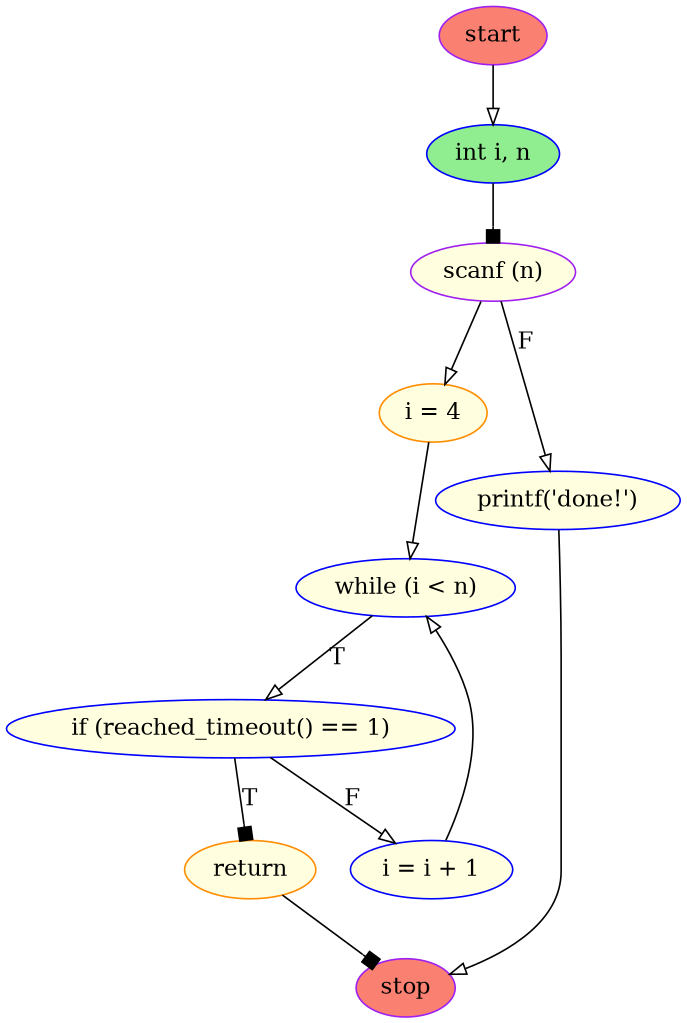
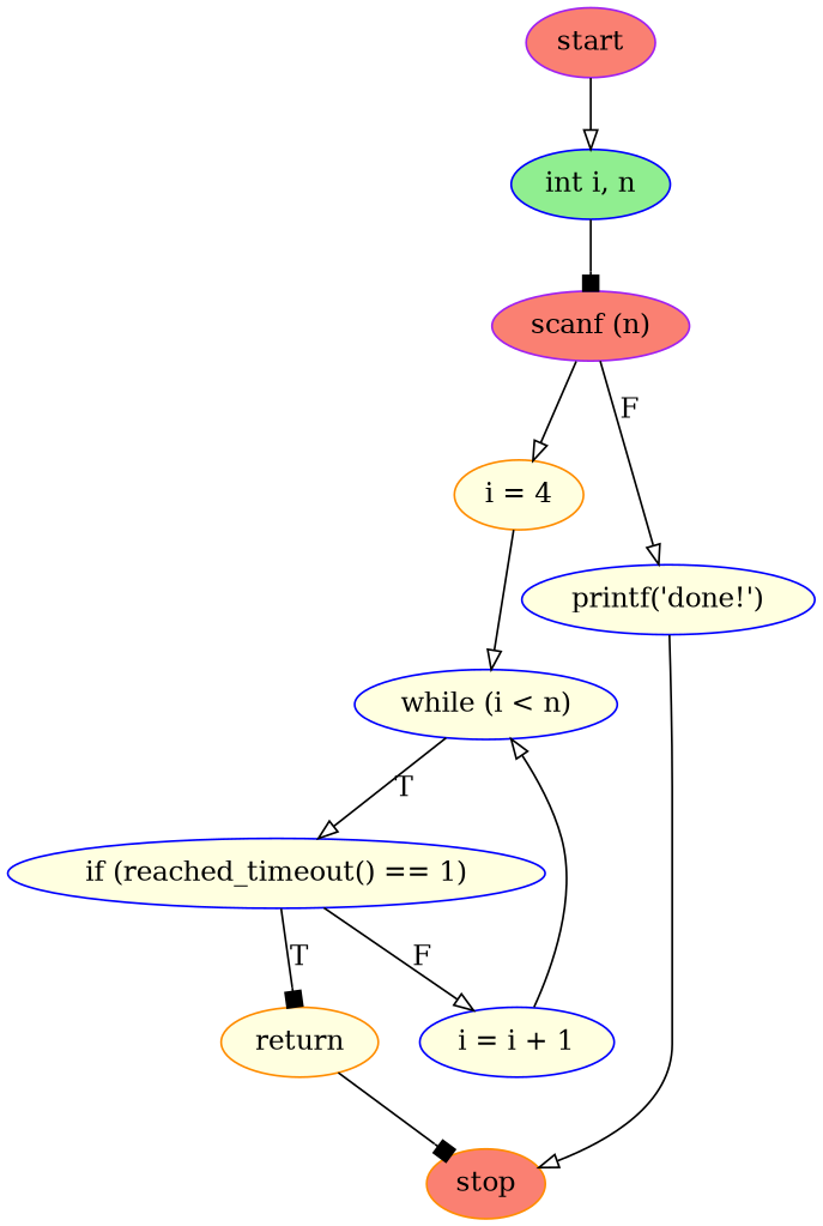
  digraph {
    node [color=blue fillcolor=lightyellow shape=ellipse style=filled]
    edge [arrowhead=onormal]
    n1 [color=purple fillcolor=salmon label=start]
    n2 [fillcolor=palegreen2 label="int i, n"]
-   n3 [color=purple label="scanf (n)"]
+   n3 [color=purple fillcolor=salmon label="scanf (n)"]
    n4 [color=darkorange label="i = 4"]
    n5 [label="printf('done!')"]
    n6 [label="while (i < n)"]
    n7 [label="if (reached_timeout() == 1)"]
    n8 [color=darkorange label=return]
    n9 [label="i = i + 1"]
-   n10 [color=purple fillcolor=salmon label=stop]
+   n10 [color=darkorange fillcolor=salmon label=stop]
    n1 -> n2
    n2 -> n3 [arrowhead=box]
    n3 -> n4
    n3 -> n5 [label=F]
    n4 -> n6
    n5 -> n10
    n6 -> n7 [label=T]
    n7 -> n8 [arrowhead=box label=T]
    n7 -> n9 [label=F]
    n8 -> n10 [arrowhead=box]
    n9 -> n6
  }
